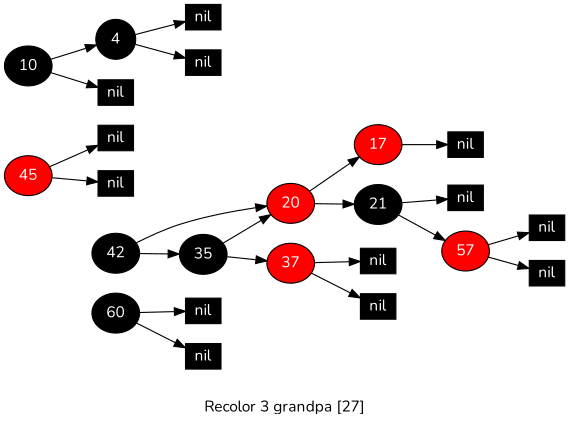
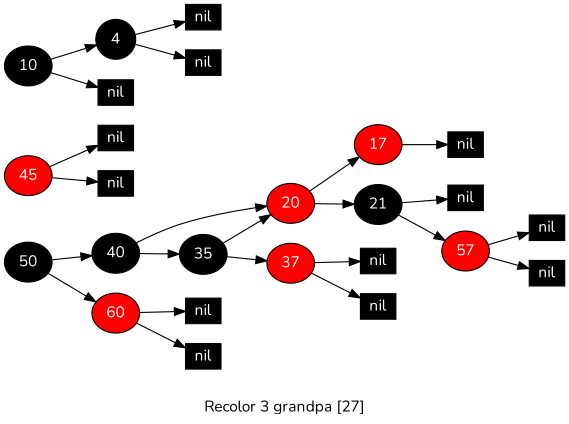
  digraph {
    fontname=Nunito
    label="Recolor 3 grandpa [27]"
    rankdir=LR
    node [fillcolor=black fontcolor=white fontname=Nunito style=filled shape=box]
    edge [fontname=Nunito]
-   40 [width=0.5 label=42 shape=""]
-   60 [width=0.5 shape=""]
+   50 [width=0.5 shape=""]
+   40 [width=0.5 shape=""]
+   60 [fillcolor=red width=0.5 shape=""]
    35 [width=0.5 shape=""]
    20 [fillcolor=red width=0.5 shape=""]
    n6 [height=0.2 label=nil width=0.3]
    n7 [height=0.2 label=nil width=0.3]
    37 [fillcolor=red width=0.5 shape=""]
    45 [fillcolor=red width=0.5 shape=""]
    n10 [height=0.2 label=nil width=0.3]
    n11 [height=0.2 label=nil width=0.3]
    17 [fillcolor=red width=0.5 shape=""]
    21 [width=0.5 shape=""]
    n14 [height=0.2 label=nil width=0.3]
    n15 [height=0.2 label=nil width=0.3]
    n16 [height=0.2 label=nil width=0.3]
    n17 [height=0.2 label=nil width=0.3]
    n18 [fillcolor=red label=57 width=0.5 shape=""]
    10 [width=0.5 shape=""]
    4 [width=0.5 shape=""]
    n21 [height=0.2 label=nil width=0.3]
    n22 [height=0.2 label=nil width=0.3]
    n23 [height=0.2 label=nil width=0.3]
    n24 [height=0.2 label=nil width=0.3]
    n25 [height=0.2 label=nil width=0.3]
+   50 -> 40
+   50 -> 60
    40 -> 35
    40 -> 20
    60 -> n6
    60 -> n7
    35 -> 20
    35 -> 37
    20 -> 17
    20 -> 21
    37 -> n14
    37 -> n15
    45 -> n10
    45 -> n11
    17 -> n16
    21 -> n17
    21 -> n18
    n18 -> n22
    n18 -> n23
    10 -> 4
    10 -> n21
    4 -> n24
    4 -> n25
  }
